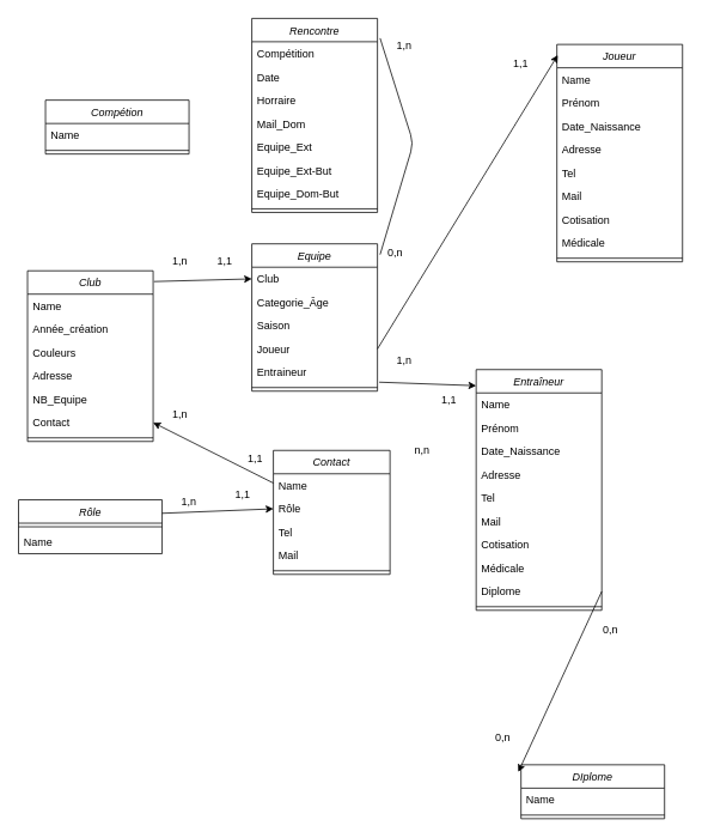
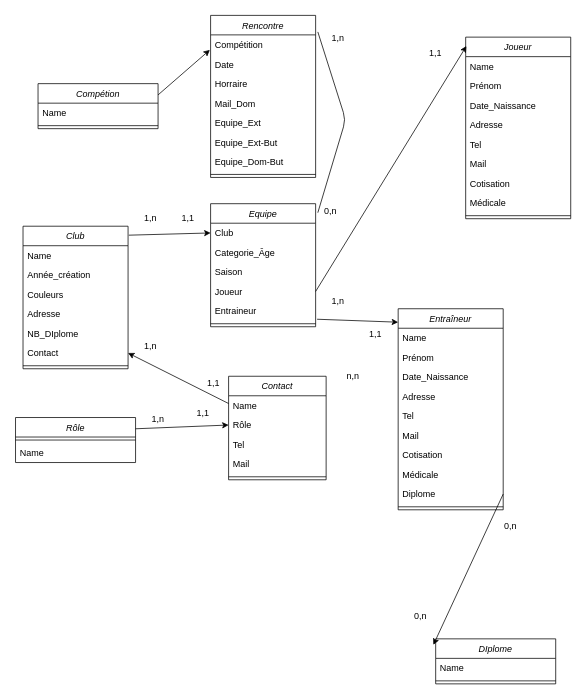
  <mxCell id="0" />
  <mxCell id="1" parent="0" />
  <mxCell id="2" value="Club" style="swimlane;fontStyle=2;align=center;verticalAlign=top;childLayout=stackLayout;horizontal=1;startSize=26;horizontalStack=0;resizeParent=1;resizeLast=0;collapsible=1;marginBottom=0;rounded=0;shadow=0;strokeWidth=1;" parent="1" vertex="1"><mxGeometry x="30" y="301" width="140" height="190" as="geometry"><mxRectangle x="230" y="140" width="160" height="26" as="alternateBounds" /></mxGeometry></mxCell>
  <mxCell id="3" value="Name" style="text;align=left;verticalAlign=top;spacingLeft=4;spacingRight=4;overflow=hidden;rotatable=0;points=[[0,0.5],[1,0.5]];portConstraint=eastwest;" parent="2" vertex="1"><mxGeometry y="26" width="140" height="26" as="geometry" /></mxCell>
  <mxCell id="4" value="Année_création" style="text;align=left;verticalAlign=top;spacingLeft=4;spacingRight=4;overflow=hidden;rotatable=0;points=[[0,0.5],[1,0.5]];portConstraint=eastwest;rounded=0;shadow=0;html=0;" parent="2" vertex="1"><mxGeometry y="52" width="140" height="26" as="geometry" /></mxCell>
  <mxCell id="5" value="Couleurs" style="text;align=left;verticalAlign=top;spacingLeft=4;spacingRight=4;overflow=hidden;rotatable=0;points=[[0,0.5],[1,0.5]];portConstraint=eastwest;rounded=0;shadow=0;html=0;" vertex="1" parent="2"><mxGeometry y="78" width="140" height="26" as="geometry" /></mxCell>
  <mxCell id="6" value="Adresse" style="text;align=left;verticalAlign=top;spacingLeft=4;spacingRight=4;overflow=hidden;rotatable=0;points=[[0,0.5],[1,0.5]];portConstraint=eastwest;rounded=0;shadow=0;html=0;" parent="2" vertex="1"><mxGeometry y="104" width="140" height="26" as="geometry" /></mxCell>
- <mxCell id="7" value="NB_Equipe" style="text;align=left;verticalAlign=top;spacingLeft=4;spacingRight=4;overflow=hidden;rotatable=0;points=[[0,0.5],[1,0.5]];portConstraint=eastwest;rounded=0;shadow=0;html=0;" vertex="1" parent="2"><mxGeometry y="130" width="140" height="26" as="geometry" /></mxCell>
+ <mxCell id="7" value="NB_DIplome" style="text;align=left;verticalAlign=top;spacingLeft=4;spacingRight=4;overflow=hidden;rotatable=0;points=[[0,0.5],[1,0.5]];portConstraint=eastwest;rounded=0;shadow=0;html=0;" vertex="1" parent="2"><mxGeometry y="130" width="140" height="26" as="geometry" /></mxCell>
  <mxCell id="8" value="Contact" style="text;align=left;verticalAlign=top;spacingLeft=4;spacingRight=4;overflow=hidden;rotatable=0;points=[[0,0.5],[1,0.5]];portConstraint=eastwest;rounded=0;shadow=0;html=0;" vertex="1" parent="2"><mxGeometry y="156" width="140" height="26" as="geometry" /></mxCell>
  <mxCell id="9" value="" style="line;html=1;strokeWidth=1;align=left;verticalAlign=middle;spacingTop=-1;spacingLeft=3;spacingRight=3;rotatable=0;labelPosition=right;points=[];portConstraint=eastwest;" parent="2" vertex="1"><mxGeometry y="182" width="140" height="8" as="geometry" /></mxCell>
  <mxCell id="10" value="Contact" style="swimlane;fontStyle=2;align=center;verticalAlign=top;childLayout=stackLayout;horizontal=1;startSize=26;horizontalStack=0;resizeParent=1;resizeLast=0;collapsible=1;marginBottom=0;rounded=0;shadow=0;strokeWidth=1;" vertex="1" parent="1"><mxGeometry x="304" y="501" width="130" height="138" as="geometry"><mxRectangle x="230" y="140" width="160" height="26" as="alternateBounds" /></mxGeometry></mxCell>
  <mxCell id="11" value="Name" style="text;align=left;verticalAlign=top;spacingLeft=4;spacingRight=4;overflow=hidden;rotatable=0;points=[[0,0.5],[1,0.5]];portConstraint=eastwest;" vertex="1" parent="10"><mxGeometry y="26" width="130" height="26" as="geometry" /></mxCell>
  <mxCell id="12" value="Rôle" style="text;align=left;verticalAlign=top;spacingLeft=4;spacingRight=4;overflow=hidden;rotatable=0;points=[[0,0.5],[1,0.5]];portConstraint=eastwest;rounded=0;shadow=0;html=0;" vertex="1" parent="10"><mxGeometry y="52" width="130" height="26" as="geometry" /></mxCell>
  <mxCell id="13" value="Tel" style="text;align=left;verticalAlign=top;spacingLeft=4;spacingRight=4;overflow=hidden;rotatable=0;points=[[0,0.5],[1,0.5]];portConstraint=eastwest;rounded=0;shadow=0;html=0;" vertex="1" parent="10"><mxGeometry y="78" width="130" height="26" as="geometry" /></mxCell>
  <mxCell id="14" value="Mail" style="text;align=left;verticalAlign=top;spacingLeft=4;spacingRight=4;overflow=hidden;rotatable=0;points=[[0,0.5],[1,0.5]];portConstraint=eastwest;rounded=0;shadow=0;html=0;" vertex="1" parent="10"><mxGeometry y="104" width="130" height="26" as="geometry" /></mxCell>
  <mxCell id="15" value="" style="line;html=1;strokeWidth=1;align=left;verticalAlign=middle;spacingTop=-1;spacingLeft=3;spacingRight=3;rotatable=0;labelPosition=right;points=[];portConstraint=eastwest;" vertex="1" parent="10"><mxGeometry y="130" width="130" height="8" as="geometry" /></mxCell>
  <mxCell id="16" value="Rôle" style="swimlane;fontStyle=2;align=center;verticalAlign=top;childLayout=stackLayout;horizontal=1;startSize=26;horizontalStack=0;resizeParent=1;resizeLast=0;collapsible=1;marginBottom=0;rounded=0;shadow=0;strokeWidth=1;" vertex="1" parent="1"><mxGeometry y="556" width="160" height="60" as="geometry" x="20"><mxRectangle x="230" y="140" width="160" height="26" as="alternateBounds" /></mxGeometry></mxCell>
  <mxCell id="17" value="" style="line;html=1;strokeWidth=1;align=left;verticalAlign=middle;spacingTop=-1;spacingLeft=3;spacingRight=3;rotatable=0;labelPosition=right;points=[];portConstraint=eastwest;" vertex="1" parent="16"><mxGeometry y="26" width="160" height="8" as="geometry" /></mxCell>
  <mxCell id="18" value="Name" style="text;align=left;verticalAlign=top;spacingLeft=4;spacingRight=4;overflow=hidden;rotatable=0;points=[[0,0.5],[1,0.5]];portConstraint=eastwest;" vertex="1" parent="16"><mxGeometry y="34" width="160" height="26" as="geometry" /></mxCell>
  <mxCell id="19" value="Equipe" style="swimlane;fontStyle=2;align=center;verticalAlign=top;childLayout=stackLayout;horizontal=1;startSize=26;horizontalStack=0;resizeParent=1;resizeLast=0;collapsible=1;marginBottom=0;rounded=0;shadow=0;strokeWidth=1;" vertex="1" parent="1"><mxGeometry x="280" y="271" width="140" height="164" as="geometry"><mxRectangle x="230" y="140" width="160" height="26" as="alternateBounds" /></mxGeometry></mxCell>
  <mxCell id="20" value="Club" style="text;align=left;verticalAlign=top;spacingLeft=4;spacingRight=4;overflow=hidden;rotatable=0;points=[[0,0.5],[1,0.5]];portConstraint=eastwest;" vertex="1" parent="19"><mxGeometry y="26" width="140" height="26" as="geometry" /></mxCell>
  <mxCell id="21" value="Categorie_Âge" style="text;align=left;verticalAlign=top;spacingLeft=4;spacingRight=4;overflow=hidden;rotatable=0;points=[[0,0.5],[1,0.5]];portConstraint=eastwest;rounded=0;shadow=0;html=0;" vertex="1" parent="19"><mxGeometry y="52" width="140" height="26" as="geometry" /></mxCell>
  <mxCell id="22" value="Saison" style="text;align=left;verticalAlign=top;spacingLeft=4;spacingRight=4;overflow=hidden;rotatable=0;points=[[0,0.5],[1,0.5]];portConstraint=eastwest;rounded=0;shadow=0;html=0;" vertex="1" parent="19"><mxGeometry y="78" width="140" height="26" as="geometry" /></mxCell>
  <mxCell id="23" value="Joueur" style="text;align=left;verticalAlign=top;spacingLeft=4;spacingRight=4;overflow=hidden;rotatable=0;points=[[0,0.5],[1,0.5]];portConstraint=eastwest;rounded=0;shadow=0;html=0;" vertex="1" parent="19"><mxGeometry y="104" width="140" height="26" as="geometry" /></mxCell>
  <mxCell id="24" value="Entraineur" style="text;align=left;verticalAlign=top;spacingLeft=4;spacingRight=4;overflow=hidden;rotatable=0;points=[[0,0.5],[1,0.5]];portConstraint=eastwest;rounded=0;shadow=0;html=0;" vertex="1" parent="19"><mxGeometry y="130" width="140" height="26" as="geometry" /></mxCell>
  <mxCell id="25" value="" style="line;html=1;strokeWidth=1;align=left;verticalAlign=middle;spacingTop=-1;spacingLeft=3;spacingRight=3;rotatable=0;labelPosition=right;points=[];portConstraint=eastwest;" vertex="1" parent="19"><mxGeometry y="156" width="140" height="8" as="geometry" /></mxCell>
  <mxCell id="26" value="Joueur" style="swimlane;fontStyle=2;align=center;verticalAlign=top;childLayout=stackLayout;horizontal=1;startSize=26;horizontalStack=0;resizeParent=1;resizeLast=0;collapsible=1;marginBottom=0;rounded=0;shadow=0;strokeWidth=1;" vertex="1" parent="1"><mxGeometry x="620" y="49" width="140" height="242" as="geometry"><mxRectangle x="230" y="140" width="160" height="26" as="alternateBounds" /></mxGeometry></mxCell>
  <mxCell id="27" value="Name" style="text;align=left;verticalAlign=top;spacingLeft=4;spacingRight=4;overflow=hidden;rotatable=0;points=[[0,0.5],[1,0.5]];portConstraint=eastwest;" vertex="1" parent="26"><mxGeometry y="26" width="140" height="26" as="geometry" /></mxCell>
  <mxCell id="28" value="Prénom" style="text;align=left;verticalAlign=top;spacingLeft=4;spacingRight=4;overflow=hidden;rotatable=0;points=[[0,0.5],[1,0.5]];portConstraint=eastwest;rounded=0;shadow=0;html=0;" vertex="1" parent="26"><mxGeometry y="52" width="140" height="26" as="geometry" /></mxCell>
  <mxCell id="29" value="Date_Naissance" style="text;align=left;verticalAlign=top;spacingLeft=4;spacingRight=4;overflow=hidden;rotatable=0;points=[[0,0.5],[1,0.5]];portConstraint=eastwest;rounded=0;shadow=0;html=0;" vertex="1" parent="26"><mxGeometry y="78" width="140" height="26" as="geometry" /></mxCell>
  <mxCell id="30" value="Adresse" style="text;align=left;verticalAlign=top;spacingLeft=4;spacingRight=4;overflow=hidden;rotatable=0;points=[[0,0.5],[1,0.5]];portConstraint=eastwest;rounded=0;shadow=0;html=0;" vertex="1" parent="26"><mxGeometry y="104" width="140" height="26" as="geometry" /></mxCell>
  <mxCell id="31" value="Tel" style="text;align=left;verticalAlign=top;spacingLeft=4;spacingRight=4;overflow=hidden;rotatable=0;points=[[0,0.5],[1,0.5]];portConstraint=eastwest;rounded=0;shadow=0;html=0;" vertex="1" parent="26"><mxGeometry y="130" width="140" height="26" as="geometry" /></mxCell>
  <mxCell id="32" value="Mail" style="text;align=left;verticalAlign=top;spacingLeft=4;spacingRight=4;overflow=hidden;rotatable=0;points=[[0,0.5],[1,0.5]];portConstraint=eastwest;rounded=0;shadow=0;html=0;" vertex="1" parent="26"><mxGeometry y="156" width="140" height="26" as="geometry" /></mxCell>
  <mxCell id="33" value="Cotisation" style="text;align=left;verticalAlign=top;spacingLeft=4;spacingRight=4;overflow=hidden;rotatable=0;points=[[0,0.5],[1,0.5]];portConstraint=eastwest;rounded=0;shadow=0;html=0;" vertex="1" parent="26"><mxGeometry y="182" width="140" height="26" as="geometry" /></mxCell>
  <mxCell id="34" value="Médicale" style="text;align=left;verticalAlign=top;spacingLeft=4;spacingRight=4;overflow=hidden;rotatable=0;points=[[0,0.5],[1,0.5]];portConstraint=eastwest;rounded=0;shadow=0;html=0;" vertex="1" parent="26"><mxGeometry y="208" width="140" height="26" as="geometry" /></mxCell>
  <mxCell id="35" value="" style="line;html=1;strokeWidth=1;align=left;verticalAlign=middle;spacingTop=-1;spacingLeft=3;spacingRight=3;rotatable=0;labelPosition=right;points=[];portConstraint=eastwest;" vertex="1" parent="26"><mxGeometry y="234" width="140" height="8" as="geometry" /></mxCell>
  <mxCell id="36" value="Entraîneur" style="swimlane;fontStyle=2;align=center;verticalAlign=top;childLayout=stackLayout;horizontal=1;startSize=26;horizontalStack=0;resizeParent=1;resizeLast=0;collapsible=1;marginBottom=0;rounded=0;shadow=0;strokeWidth=1;" vertex="1" parent="1"><mxGeometry x="530" y="411" width="140" height="268" as="geometry"><mxRectangle x="230" y="140" width="160" height="26" as="alternateBounds" /></mxGeometry></mxCell>
  <mxCell id="37" value="Name" style="text;align=left;verticalAlign=top;spacingLeft=4;spacingRight=4;overflow=hidden;rotatable=0;points=[[0,0.5],[1,0.5]];portConstraint=eastwest;" vertex="1" parent="36"><mxGeometry y="26" width="140" height="26" as="geometry" /></mxCell>
  <mxCell id="38" value="Prénom" style="text;align=left;verticalAlign=top;spacingLeft=4;spacingRight=4;overflow=hidden;rotatable=0;points=[[0,0.5],[1,0.5]];portConstraint=eastwest;rounded=0;shadow=0;html=0;" vertex="1" parent="36"><mxGeometry y="52" width="140" height="26" as="geometry" /></mxCell>
  <mxCell id="39" value="Date_Naissance" style="text;align=left;verticalAlign=top;spacingLeft=4;spacingRight=4;overflow=hidden;rotatable=0;points=[[0,0.5],[1,0.5]];portConstraint=eastwest;rounded=0;shadow=0;html=0;" vertex="1" parent="36"><mxGeometry y="78" width="140" height="26" as="geometry" /></mxCell>
  <mxCell id="40" value="Adresse" style="text;align=left;verticalAlign=top;spacingLeft=4;spacingRight=4;overflow=hidden;rotatable=0;points=[[0,0.5],[1,0.5]];portConstraint=eastwest;rounded=0;shadow=0;html=0;" vertex="1" parent="36"><mxGeometry y="104" width="140" height="26" as="geometry" /></mxCell>
  <mxCell id="41" value="Tel" style="text;align=left;verticalAlign=top;spacingLeft=4;spacingRight=4;overflow=hidden;rotatable=0;points=[[0,0.5],[1,0.5]];portConstraint=eastwest;rounded=0;shadow=0;html=0;" vertex="1" parent="36"><mxGeometry y="130" width="140" height="26" as="geometry" /></mxCell>
  <mxCell id="42" value="Mail" style="text;align=left;verticalAlign=top;spacingLeft=4;spacingRight=4;overflow=hidden;rotatable=0;points=[[0,0.5],[1,0.5]];portConstraint=eastwest;rounded=0;shadow=0;html=0;" vertex="1" parent="36"><mxGeometry y="156" width="140" height="26" as="geometry" /></mxCell>
  <mxCell id="43" value="Cotisation" style="text;align=left;verticalAlign=top;spacingLeft=4;spacingRight=4;overflow=hidden;rotatable=0;points=[[0,0.5],[1,0.5]];portConstraint=eastwest;rounded=0;shadow=0;html=0;" vertex="1" parent="36"><mxGeometry y="182" width="140" height="26" as="geometry" /></mxCell>
  <mxCell id="44" value="Médicale" style="text;align=left;verticalAlign=top;spacingLeft=4;spacingRight=4;overflow=hidden;rotatable=0;points=[[0,0.5],[1,0.5]];portConstraint=eastwest;rounded=0;shadow=0;html=0;" vertex="1" parent="36"><mxGeometry y="208" width="140" height="26" as="geometry" /></mxCell>
  <mxCell id="45" value="Diplome" style="text;align=left;verticalAlign=top;spacingLeft=4;spacingRight=4;overflow=hidden;rotatable=0;points=[[0,0.5],[1,0.5]];portConstraint=eastwest;rounded=0;shadow=0;html=0;" vertex="1" parent="36"><mxGeometry y="234" width="140" height="26" as="geometry" /></mxCell>
  <mxCell id="46" value="" style="line;html=1;strokeWidth=1;align=left;verticalAlign=middle;spacingTop=-1;spacingLeft=3;spacingRight=3;rotatable=0;labelPosition=right;points=[];portConstraint=eastwest;" vertex="1" parent="36"><mxGeometry y="260" width="140" height="8" as="geometry" /></mxCell>
  <mxCell id="47" value="Rencontre" style="swimlane;fontStyle=2;align=center;verticalAlign=top;childLayout=stackLayout;horizontal=1;startSize=26;horizontalStack=0;resizeParent=1;resizeLast=0;collapsible=1;marginBottom=0;rounded=0;shadow=0;strokeWidth=1;" vertex="1" parent="1"><mxGeometry x="280" y="20" width="140" height="216" as="geometry"><mxRectangle x="230" y="140" width="160" height="26" as="alternateBounds" /></mxGeometry></mxCell>
  <mxCell id="48" value="Compétition" style="text;align=left;verticalAlign=top;spacingLeft=4;spacingRight=4;overflow=hidden;rotatable=0;points=[[0,0.5],[1,0.5]];portConstraint=eastwest;" vertex="1" parent="47"><mxGeometry y="26" width="140" height="26" as="geometry" /></mxCell>
  <mxCell id="49" value="Date" style="text;align=left;verticalAlign=top;spacingLeft=4;spacingRight=4;overflow=hidden;rotatable=0;points=[[0,0.5],[1,0.5]];portConstraint=eastwest;rounded=0;shadow=0;html=0;" vertex="1" parent="47"><mxGeometry y="52" width="140" height="26" as="geometry" /></mxCell>
  <mxCell id="50" value="Horraire" style="text;align=left;verticalAlign=top;spacingLeft=4;spacingRight=4;overflow=hidden;rotatable=0;points=[[0,0.5],[1,0.5]];portConstraint=eastwest;rounded=0;shadow=0;html=0;" vertex="1" parent="47"><mxGeometry y="78" width="140" height="26" as="geometry" /></mxCell>
  <mxCell id="51" value="Mail_Dom" style="text;align=left;verticalAlign=top;spacingLeft=4;spacingRight=4;overflow=hidden;rotatable=0;points=[[0,0.5],[1,0.5]];portConstraint=eastwest;rounded=0;shadow=0;html=0;" vertex="1" parent="47"><mxGeometry y="104" width="140" height="26" as="geometry" /></mxCell>
  <mxCell id="52" value="Equipe_Ext" style="text;align=left;verticalAlign=top;spacingLeft=4;spacingRight=4;overflow=hidden;rotatable=0;points=[[0,0.5],[1,0.5]];portConstraint=eastwest;rounded=0;shadow=0;html=0;" vertex="1" parent="47"><mxGeometry y="130" width="140" height="26" as="geometry" /></mxCell>
  <mxCell id="53" value="Equipe_Ext-But" style="text;align=left;verticalAlign=top;spacingLeft=4;spacingRight=4;overflow=hidden;rotatable=0;points=[[0,0.5],[1,0.5]];portConstraint=eastwest;rounded=0;shadow=0;html=0;" vertex="1" parent="47"><mxGeometry y="156" width="140" height="26" as="geometry" /></mxCell>
  <mxCell id="54" value="Equipe_Dom-But" style="text;align=left;verticalAlign=top;spacingLeft=4;spacingRight=4;overflow=hidden;rotatable=0;points=[[0,0.5],[1,0.5]];portConstraint=eastwest;rounded=0;shadow=0;html=0;" vertex="1" parent="47"><mxGeometry y="182" width="140" height="26" as="geometry" /></mxCell>
  <mxCell id="55" value="" style="line;html=1;strokeWidth=1;align=left;verticalAlign=middle;spacingTop=-1;spacingLeft=3;spacingRight=3;rotatable=0;labelPosition=right;points=[];portConstraint=eastwest;" vertex="1" parent="47"><mxGeometry y="208" width="140" height="8" as="geometry" /></mxCell>
  <mxCell id="56" value="Compétion" style="swimlane;fontStyle=2;align=center;verticalAlign=top;childLayout=stackLayout;horizontal=1;startSize=26;horizontalStack=0;resizeParent=1;resizeLast=0;collapsible=1;marginBottom=0;rounded=0;shadow=0;strokeWidth=1;" vertex="1" parent="1"><mxGeometry x="50" y="111" width="160" height="60" as="geometry"><mxRectangle x="230" y="140" width="160" height="26" as="alternateBounds" /></mxGeometry></mxCell>
  <mxCell id="57" value="Name" style="text;align=left;verticalAlign=top;spacingLeft=4;spacingRight=4;overflow=hidden;rotatable=0;points=[[0,0.5],[1,0.5]];portConstraint=eastwest;" vertex="1" parent="56"><mxGeometry y="26" width="160" height="26" as="geometry" /></mxCell>
  <mxCell id="58" value="" style="line;html=1;strokeWidth=1;align=left;verticalAlign=middle;spacingTop=-1;spacingLeft=3;spacingRight=3;rotatable=0;labelPosition=right;points=[];portConstraint=eastwest;" vertex="1" parent="56"><mxGeometry y="52" width="160" height="8" as="geometry" /></mxCell>
  <mxCell id="59" value="DIplome" style="swimlane;fontStyle=2;align=center;verticalAlign=top;childLayout=stackLayout;horizontal=1;startSize=26;horizontalStack=0;resizeParent=1;resizeLast=0;collapsible=1;marginBottom=0;rounded=0;shadow=0;strokeWidth=1;" vertex="1" parent="1"><mxGeometry x="580" y="851" width="160" height="60" as="geometry"><mxRectangle x="230" y="140" width="160" height="26" as="alternateBounds" /></mxGeometry></mxCell>
  <mxCell id="60" value="Name" style="text;align=left;verticalAlign=top;spacingLeft=4;spacingRight=4;overflow=hidden;rotatable=0;points=[[0,0.5],[1,0.5]];portConstraint=eastwest;" vertex="1" parent="59"><mxGeometry y="26" width="160" height="26" as="geometry" /></mxCell>
  <mxCell id="61" value="" style="line;html=1;strokeWidth=1;align=left;verticalAlign=middle;spacingTop=-1;spacingLeft=3;spacingRight=3;rotatable=0;labelPosition=right;points=[];portConstraint=eastwest;" vertex="1" parent="59"><mxGeometry y="52" width="160" height="8" as="geometry" /></mxCell>
  <mxCell id="62" value="" style="endArrow=classic;html=1;exitX=1.007;exitY=0.063;exitDx=0;exitDy=0;exitPerimeter=0;entryX=0;entryY=0.5;entryDx=0;entryDy=0;" edge="1" parent="1" source="2" target="20"><mxGeometry width="50" height="50" relative="1" as="geometry"><mxPoint x="180" y="381" as="sourcePoint" /><mxPoint x="230" y="331" as="targetPoint" /></mxGeometry></mxCell>
  <mxCell id="63" value="" style="endArrow=none;html=1;entryX=1.021;entryY=0.102;entryDx=0;entryDy=0;entryPerimeter=0;exitX=1.021;exitY=0.073;exitDx=0;exitDy=0;exitPerimeter=0;" edge="1" parent="1" source="19" target="47"><mxGeometry width="50" height="50" relative="1" as="geometry"><mxPoint x="440" y="271" as="sourcePoint" /><mxPoint x="430" y="81" as="targetPoint" /><Array as="points"><mxPoint x="460" y="159" /></Array></mxGeometry></mxCell>
  <mxCell id="64" value="" style="endArrow=classic;html=1;exitX=1;exitY=0.5;exitDx=0;exitDy=0;entryX=0.007;entryY=0.049;entryDx=0;entryDy=0;entryPerimeter=0;" edge="1" parent="1" source="23" target="26"><mxGeometry width="50" height="50" relative="1" as="geometry"><mxPoint x="410" y="381" as="sourcePoint" /><mxPoint x="520" y="51" as="targetPoint" /></mxGeometry></mxCell>
  <mxCell id="65" value="" style="endArrow=classic;html=1;exitX=1.014;exitY=0.923;exitDx=0;exitDy=0;exitPerimeter=0;entryX=0;entryY=0.067;entryDx=0;entryDy=0;entryPerimeter=0;" edge="1" parent="1" source="24" target="36"><mxGeometry width="50" height="50" relative="1" as="geometry"><mxPoint x="430" y="431" as="sourcePoint" /><mxPoint x="480" y="381" as="targetPoint" /></mxGeometry></mxCell>
  <mxCell id="66" value="" style="endArrow=classic;html=1;exitX=1;exitY=0.5;exitDx=0;exitDy=0;entryX=-0.019;entryY=0.133;entryDx=0;entryDy=0;entryPerimeter=0;" edge="1" parent="1" source="45" target="59"><mxGeometry width="50" height="50" relative="1" as="geometry"><mxPoint x="640" y="501" as="sourcePoint" /><mxPoint x="690" y="451" as="targetPoint" /></mxGeometry></mxCell>
  <mxCell id="67" value="" style="endArrow=classic;html=1;entryX=1;entryY=0.5;entryDx=0;entryDy=0;" edge="1" parent="1" source="10" target="8"><mxGeometry width="50" height="50" relative="1" as="geometry"><mxPoint x="250" y="511" as="sourcePoint" /><mxPoint x="180" y="491" as="targetPoint" /></mxGeometry></mxCell>
  <mxCell id="68" value="" style="endArrow=classic;html=1;entryX=0;entryY=0.5;entryDx=0;entryDy=0;exitX=1;exitY=0.25;exitDx=0;exitDy=0;" edge="1" parent="1" source="16" target="12"><mxGeometry width="50" height="50" relative="1" as="geometry"><mxPoint x="210" y="581" as="sourcePoint" /><mxPoint x="220" y="631" as="targetPoint" /></mxGeometry></mxCell>
+ <mxCell id="69" value="" style="endArrow=classic;html=1;entryX=-0.007;entryY=0.769;entryDx=0;entryDy=0;entryPerimeter=0;exitX=1;exitY=0.25;exitDx=0;exitDy=0;" edge="1" parent="1" source="56" target="48"><mxGeometry width="50" height="50" relative="1" as="geometry"><mxPoint x="220" y="171" as="sourcePoint" /><mxPoint x="270" y="121" as="targetPoint" /></mxGeometry></mxCell>
  <mxCell id="70" value="1,n" style="text;html=1;strokeColor=none;fillColor=none;align=center;verticalAlign=middle;whiteSpace=wrap;rounded=0;" vertex="1" parent="1"><mxGeometry x="180" y="281" width="40" height="20" as="geometry" /></mxCell>
  <mxCell id="71" value="1,1" style="text;html=1;strokeColor=none;fillColor=none;align=center;verticalAlign=middle;whiteSpace=wrap;rounded=0;" vertex="1" parent="1"><mxGeometry x="230" y="281" width="40" height="20" as="geometry" /></mxCell>
  <mxCell id="72" value="1,n" style="text;html=1;strokeColor=none;fillColor=none;align=center;verticalAlign=middle;whiteSpace=wrap;rounded=0;" vertex="1" parent="1"><mxGeometry x="180" y="451" width="40" height="20" as="geometry" /></mxCell>
  <mxCell id="73" value="1,1" style="text;html=1;strokeColor=none;fillColor=none;align=center;verticalAlign=middle;whiteSpace=wrap;rounded=0;" vertex="1" parent="1"><mxGeometry x="264" y="501" width="40" height="20" as="geometry" /></mxCell>
  <mxCell id="74" value="1,n" style="text;html=1;strokeColor=none;fillColor=none;align=center;verticalAlign=middle;whiteSpace=wrap;rounded=0;" vertex="1" parent="1"><mxGeometry x="190" y="549" width="40" height="20" as="geometry" /></mxCell>
  <mxCell id="75" value="1,1" style="text;html=1;strokeColor=none;fillColor=none;align=center;verticalAlign=middle;whiteSpace=wrap;rounded=0;" vertex="1" parent="1"><mxGeometry x="250" y="541" width="40" height="20" as="geometry" /></mxCell>
  <mxCell id="76" value="1,n" style="text;html=1;strokeColor=none;fillColor=none;align=center;verticalAlign=middle;whiteSpace=wrap;rounded=0;" vertex="1" parent="1"><mxGeometry x="430" y="41" width="40" height="20" as="geometry" /></mxCell>
  <mxCell id="77" value="0,n" style="text;html=1;strokeColor=none;fillColor=none;align=center;verticalAlign=middle;whiteSpace=wrap;rounded=0;" vertex="1" parent="1"><mxGeometry x="420" y="271" width="40" height="20" as="geometry" /></mxCell>
  <mxCell id="78" value="n,n" style="text;html=1;strokeColor=none;fillColor=none;align=center;verticalAlign=middle;whiteSpace=wrap;rounded=0;" vertex="1" parent="1"><mxGeometry x="450" y="491" width="40" height="20" as="geometry" /></mxCell>
  <mxCell id="79" value="1,1" style="text;html=1;strokeColor=none;fillColor=none;align=center;verticalAlign=middle;whiteSpace=wrap;rounded=0;" vertex="1" parent="1"><mxGeometry x="560" y="61" width="40" height="20" as="geometry" /></mxCell>
  <mxCell id="80" value="1,n" style="text;html=1;strokeColor=none;fillColor=none;align=center;verticalAlign=middle;whiteSpace=wrap;rounded=0;" vertex="1" parent="1"><mxGeometry x="430" y="391" width="40" height="20" as="geometry" /></mxCell>
  <mxCell id="81" value="1,1" style="text;html=1;strokeColor=none;fillColor=none;align=center;verticalAlign=middle;whiteSpace=wrap;rounded=0;" vertex="1" parent="1"><mxGeometry x="480" y="435" width="40" height="20" as="geometry" /></mxCell>
  <mxCell id="82" value="0,n" style="text;html=1;strokeColor=none;fillColor=none;align=center;verticalAlign=middle;whiteSpace=wrap;rounded=0;" vertex="1" parent="1"><mxGeometry x="660" y="691" width="40" height="20" as="geometry" /></mxCell>
  <mxCell id="83" value="0,n" style="text;html=1;strokeColor=none;fillColor=none;align=center;verticalAlign=middle;whiteSpace=wrap;rounded=0;" vertex="1" parent="1"><mxGeometry x="540" y="811" width="40" height="20" as="geometry" /></mxCell>
